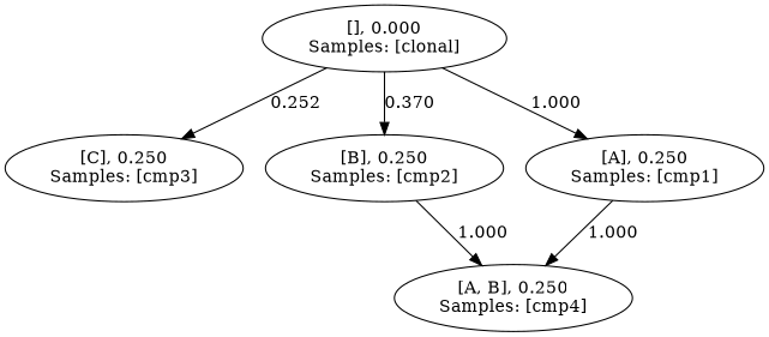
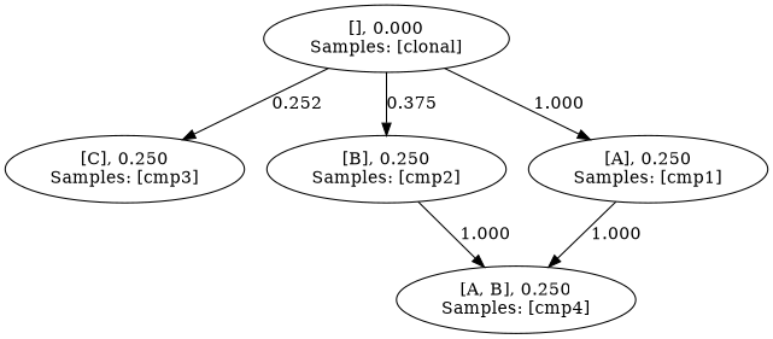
  digraph {
    n1 [label="[], 0.000\nSamples: [clonal]\n"]
    n2 [label="[C], 0.250\nSamples: [cmp3]\n"]
    n3 [label="[B], 0.250\nSamples: [cmp2]\n"]
    n4 [label="[A], 0.250\nSamples: [cmp1]\n"]
    n5 [label="[A, B], 0.250\nSamples: [cmp4]\n"]
    n1 -> n2 [label=0.252]
-   n1 -> n3 [label=0.370]
+   n1 -> n3 [label=0.375]
    n1 -> n4 [label=1.000]
    n3 -> n5 [label=1.000]
    n4 -> n5 [label=1.000]
  }
